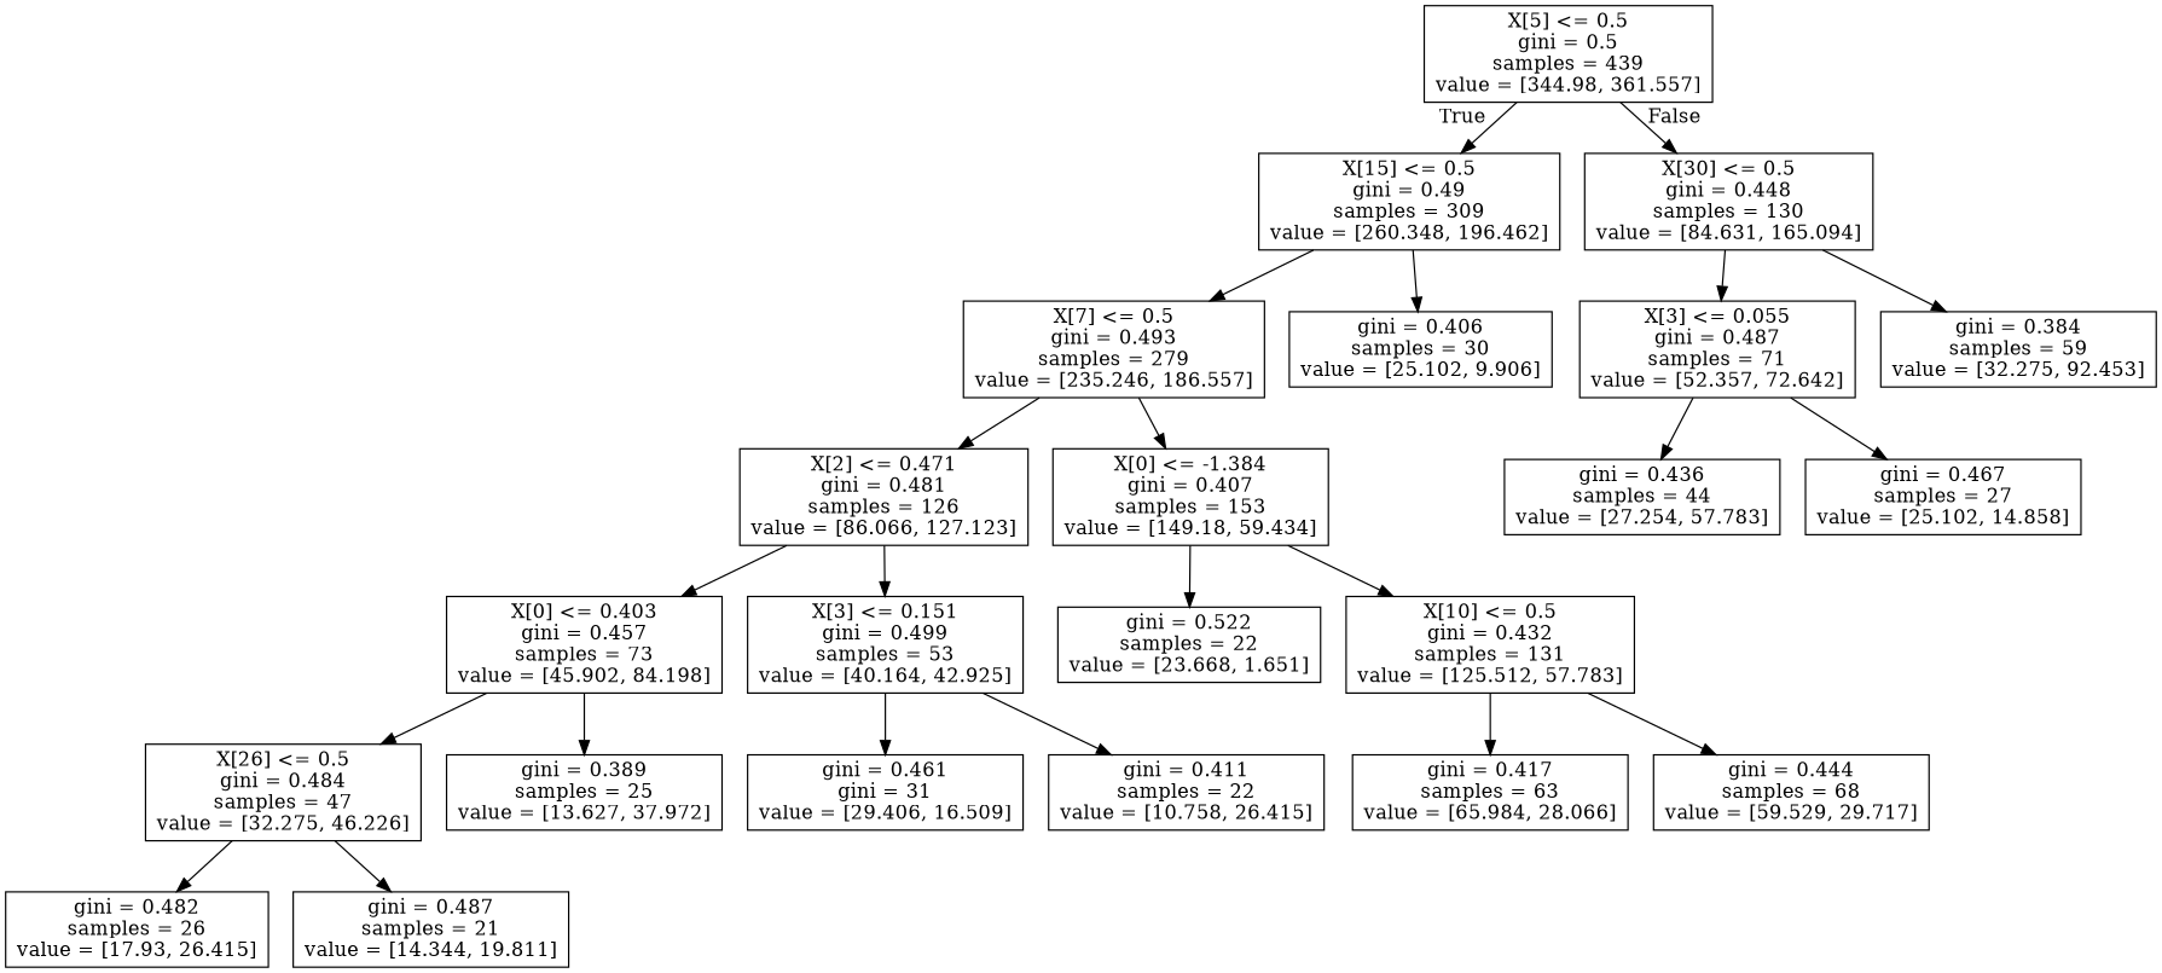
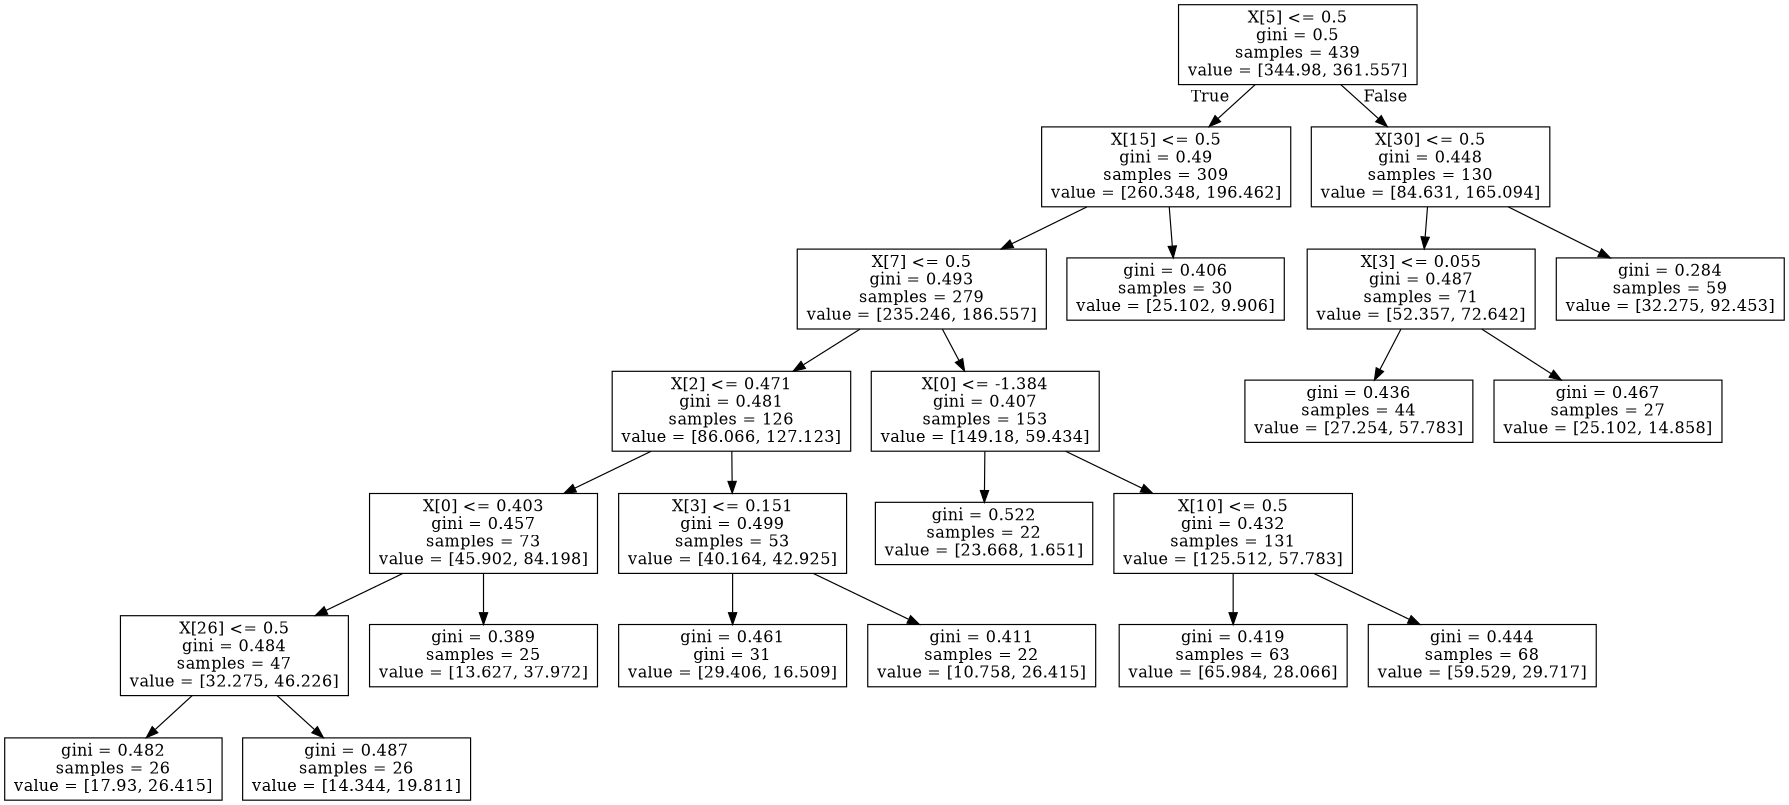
  digraph {
    node [shape=box]
    n1 [label="X[5] <= 0.5\ngini = 0.5\nsamples = 439\nvalue = [344.98, 361.557]"]
    n2 [label="X[15] <= 0.5\ngini = 0.49\nsamples = 309\nvalue = [260.348, 196.462]"]
    n3 [label="X[30] <= 0.5\ngini = 0.448\nsamples = 130\nvalue = [84.631, 165.094]"]
    n4 [label="X[7] <= 0.5\ngini = 0.493\nsamples = 279\nvalue = [235.246, 186.557]"]
    n5 [label="gini = 0.406\nsamples = 30\nvalue = [25.102, 9.906]"]
    n6 [label="X[3] <= 0.055\ngini = 0.487\nsamples = 71\nvalue = [52.357, 72.642]"]
-   n7 [label="gini = 0.384\nsamples = 59\nvalue = [32.275, 92.453]"]
+   n7 [label="gini = 0.284\nsamples = 59\nvalue = [32.275, 92.453]"]
    n8 [label="X[2] <= 0.471\ngini = 0.481\nsamples = 126\nvalue = [86.066, 127.123]"]
    n9 [label="X[0] <= -1.384\ngini = 0.407\nsamples = 153\nvalue = [149.18, 59.434]"]
    n10 [label="X[0] <= 0.403\ngini = 0.457\nsamples = 73\nvalue = [45.902, 84.198]"]
    n11 [label="X[3] <= 0.151\ngini = 0.499\nsamples = 53\nvalue = [40.164, 42.925]"]
    n12 [label="gini = 0.522\nsamples = 22\nvalue = [23.668, 1.651]"]
    n13 [label="X[10] <= 0.5\ngini = 0.432\nsamples = 131\nvalue = [125.512, 57.783]"]
    n14 [label="X[26] <= 0.5\ngini = 0.484\nsamples = 47\nvalue = [32.275, 46.226]"]
    n15 [label="gini = 0.389\nsamples = 25\nvalue = [13.627, 37.972]"]
    n16 [label="gini = 0.461\ngini = 31\nvalue = [29.406, 16.509]"]
    n17 [label="gini = 0.411\nsamples = 22\nvalue = [10.758, 26.415]"]
    n18 [label="gini = 0.482\nsamples = 26\nvalue = [17.93, 26.415]"]
-   n19 [label="gini = 0.487\nsamples = 21\nvalue = [14.344, 19.811]"]
-   n20 [label="gini = 0.417\nsamples = 63\nvalue = [65.984, 28.066]"]
+   n19 [label="gini = 0.487\nsamples = 26\nvalue = [14.344, 19.811]"]
+   n20 [label="gini = 0.419\nsamples = 63\nvalue = [65.984, 28.066]"]
    n21 [label="gini = 0.444\nsamples = 68\nvalue = [59.529, 29.717]"]
    n22 [label="gini = 0.436\nsamples = 44\nvalue = [27.254, 57.783]"]
    n23 [label="gini = 0.467\nsamples = 27\nvalue = [25.102, 14.858]"]
    n1 -> n2 [headlabel=True labelangle=45 labeldistance=2.5]
    n1 -> n3 [headlabel=False labelangle=-45 labeldistance=2.5]
    n2 -> n4
    n2 -> n5
    n3 -> n6
    n3 -> n7
    n4 -> n8
    n4 -> n9
    n6 -> n22
    n6 -> n23
    n8 -> n10
    n8 -> n11
    n9 -> n12
    n9 -> n13
    n10 -> n14
    n10 -> n15
    n11 -> n16
    n11 -> n17
    n13 -> n20
    n13 -> n21
    n14 -> n18
    n14 -> n19
  }
